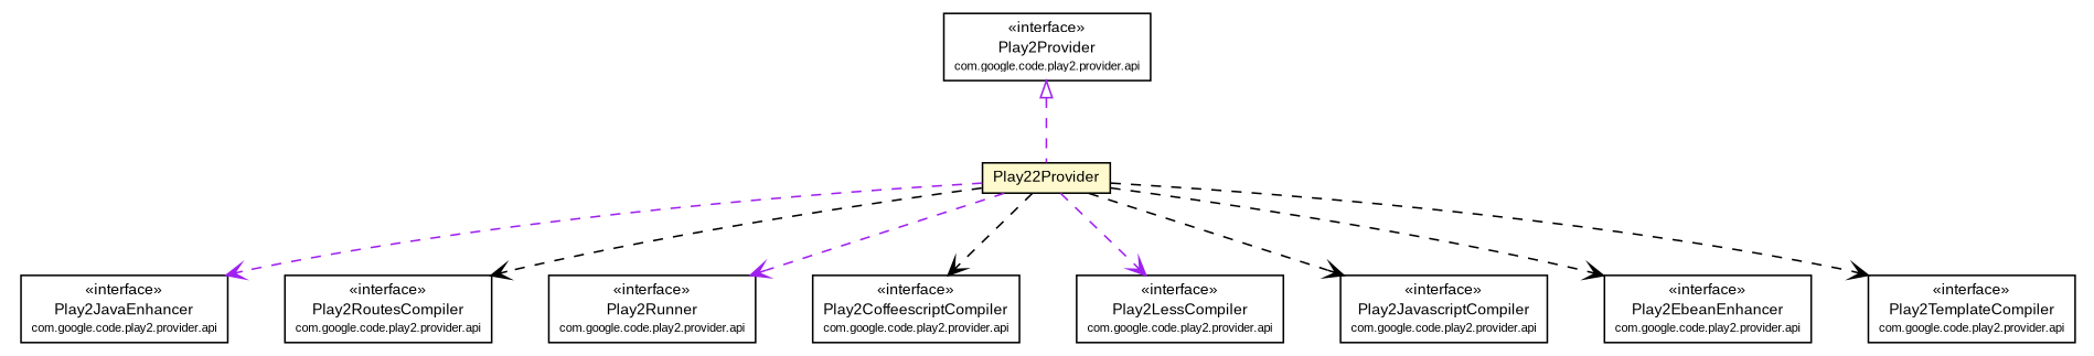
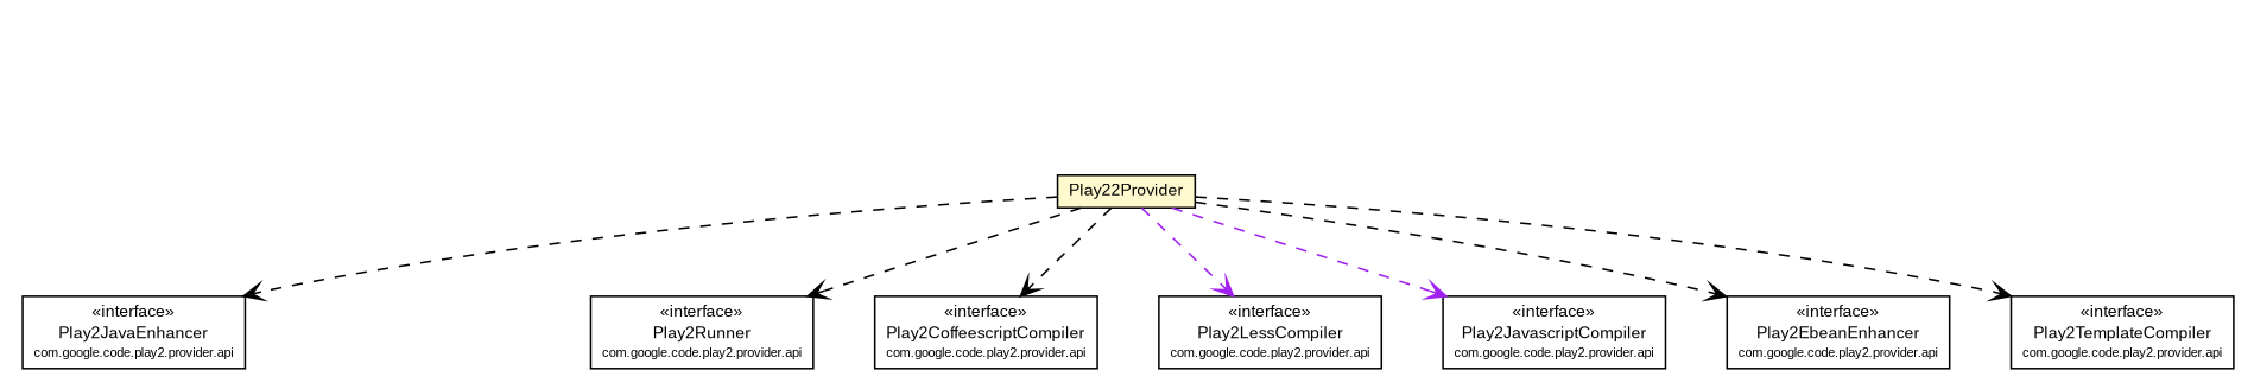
  digraph {
    nodesep=0.25
    ranksep=0.5
    node [fontcolor=black fontname=arial fontsize=9.0 shape=plaintext]
    edge [arrowhead=open color=black fontcolor=black fontname=arial fontsize=10.0 headport=p labelfontname=arial labelfontsize=10 style=dashed tailport=p]
    n1 [label=<<table title="com.google.code.play2.provider.play22.Play22Provider" border="0" cellborder="1" cellspacing="0" cellpadding="2" port="p" bgcolor="lemonChiffon" href="./Play22Provider.html"> 		<tr><td><table border="0" cellspacing="0" cellpadding="1"> <tr><td align="center" balign="center"> Play22Provider </td></tr> 		</table></td></tr> 		</table>>]
    n2 [label=<<table title="com.google.code.play2.provider.api.Play2JavaEnhancer" border="0" cellborder="1" cellspacing="0" cellpadding="2" port="p"> 		<tr><td><table border="0" cellspacing="0" cellpadding="1"> <tr><td align="center" balign="center"> &#171;interface&#187; </td></tr> <tr><td align="center" balign="center"> Play2JavaEnhancer </td></tr> <tr><td align="center" balign="center"><font point-size="7.0"> com.google.code.play2.provider.api </font></td></tr> 		</table></td></tr> 		</table>>]
-   n3 [label=<<table title="com.google.code.play2.provider.api.Play2RoutesCompiler" border="0" cellborder="1" cellspacing="0" cellpadding="2" port="p"> 		<tr><td><table border="0" cellspacing="0" cellpadding="1"> <tr><td align="center" balign="center"> &#171;interface&#187; </td></tr> <tr><td align="center" balign="center"> Play2RoutesCompiler </td></tr> <tr><td align="center" balign="center"><font point-size="7.0"> com.google.code.play2.provider.api </font></td></tr> 		</table></td></tr> 		</table>>]
    n4 [label=<<table title="com.google.code.play2.provider.api.Play2Runner" border="0" cellborder="1" cellspacing="0" cellpadding="2" port="p"> 		<tr><td><table border="0" cellspacing="0" cellpadding="1"> <tr><td align="center" balign="center"> &#171;interface&#187; </td></tr> <tr><td align="center" balign="center"> Play2Runner </td></tr> <tr><td align="center" balign="center"><font point-size="7.0"> com.google.code.play2.provider.api </font></td></tr> 		</table></td></tr> 		</table>>]
    n5 [label=<<table title="com.google.code.play2.provider.api.Play2CoffeescriptCompiler" border="0" cellborder="1" cellspacing="0" cellpadding="2" port="p"> 		<tr><td><table border="0" cellspacing="0" cellpadding="1"> <tr><td align="center" balign="center"> &#171;interface&#187; </td></tr> <tr><td align="center" balign="center"> Play2CoffeescriptCompiler </td></tr> <tr><td align="center" balign="center"><font point-size="7.0"> com.google.code.play2.provider.api </font></td></tr> 		</table></td></tr> 		</table>>]
    n6 [label=<<table title="com.google.code.play2.provider.api.Play2LessCompiler" border="0" cellborder="1" cellspacing="0" cellpadding="2" port="p"> 		<tr><td><table border="0" cellspacing="0" cellpadding="1"> <tr><td align="center" balign="center"> &#171;interface&#187; </td></tr> <tr><td align="center" balign="center"> Play2LessCompiler </td></tr> <tr><td align="center" balign="center"><font point-size="7.0"> com.google.code.play2.provider.api </font></td></tr> 		</table></td></tr> 		</table>>]
    n7 [label=<<table title="com.google.code.play2.provider.api.Play2JavascriptCompiler" border="0" cellborder="1" cellspacing="0" cellpadding="2" port="p"> 		<tr><td><table border="0" cellspacing="0" cellpadding="1"> <tr><td align="center" balign="center"> &#171;interface&#187; </td></tr> <tr><td align="center" balign="center"> Play2JavascriptCompiler </td></tr> <tr><td align="center" balign="center"><font point-size="7.0"> com.google.code.play2.provider.api </font></td></tr> 		</table></td></tr> 		</table>>]
    n8 [label=<<table title="com.google.code.play2.provider.api.Play2EbeanEnhancer" border="0" cellborder="1" cellspacing="0" cellpadding="2" port="p"> 		<tr><td><table border="0" cellspacing="0" cellpadding="1"> <tr><td align="center" balign="center"> &#171;interface&#187; </td></tr> <tr><td align="center" balign="center"> Play2EbeanEnhancer </td></tr> <tr><td align="center" balign="center"><font point-size="7.0"> com.google.code.play2.provider.api </font></td></tr> 		</table></td></tr> 		</table>>]
    n9 [label=<<table title="com.google.code.play2.provider.api.Play2TemplateCompiler" border="0" cellborder="1" cellspacing="0" cellpadding="2" port="p"> 		<tr><td><table border="0" cellspacing="0" cellpadding="1"> <tr><td align="center" balign="center"> &#171;interface&#187; </td></tr> <tr><td align="center" balign="center"> Play2TemplateCompiler </td></tr> <tr><td align="center" balign="center"><font point-size="7.0"> com.google.code.play2.provider.api </font></td></tr> 		</table></td></tr> 		</table>>]
-   n10 [label=<<table title="com.google.code.play2.provider.api.Play2Provider" border="0" cellborder="1" cellspacing="0" cellpadding="2" port="p"> 		<tr><td><table border="0" cellspacing="0" cellpadding="1"> <tr><td align="center" balign="center"> &#171;interface&#187; </td></tr> <tr><td align="center" balign="center"> Play2Provider </td></tr> <tr><td align="center" balign="center"><font point-size="7.0"> com.google.code.play2.provider.api </font></td></tr> 		</table></td></tr> 		</table>>]
-   n1 -> n2 [color=purple]
-   n1 -> n3
-   n1 -> n4 [color=purple]
+   n1 -> n2
+   n1 -> n4
    n1 -> n5
    n1 -> n6 [color=purple]
-   n1 -> n7
+   n1 -> n7 [color=purple]
    n1 -> n8
    n1 -> n9
-   n10 -> n1 [arrowtail=empty color=purple dir=back fontsize=10 arrowhead="" fontcolor=""]
  }
